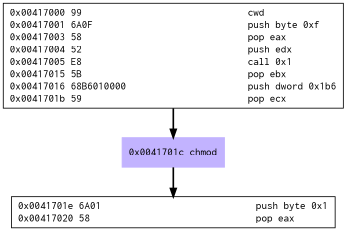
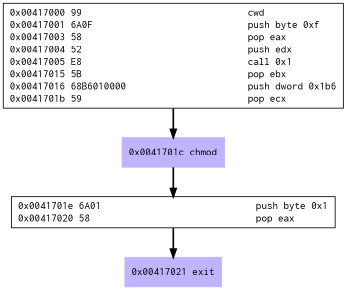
  digraph {
    node [fontname=Courier labeljust=r shape=box]
    edge [style=bold]
    n1 [label="0x00417000 99                              cwd \l0x00417001 6A0F                            push byte 0xf\l0x00417003 58                              pop eax\l0x00417004 52                              push edx\l0x00417005 E8                              call 0x1\l0x00417015 5B                              pop ebx\l0x00417016 68B6010000                      push dword 0x1b6\l0x0041701b 59                              pop ecx\l"]
    n2 [color=".7 .3 1.0" label="0x0041701c chmod\l" style=filled]
    n3 [label="0x0041701e 6A01                            push byte 0x1\l0x00417020 58                              pop eax\l"]
+   n4 [color=".7 .3 1.0" label="0x00417021 exit\l" style=filled]
    n1 -> n2
    n2 -> n3
+   n3 -> n4
  }
